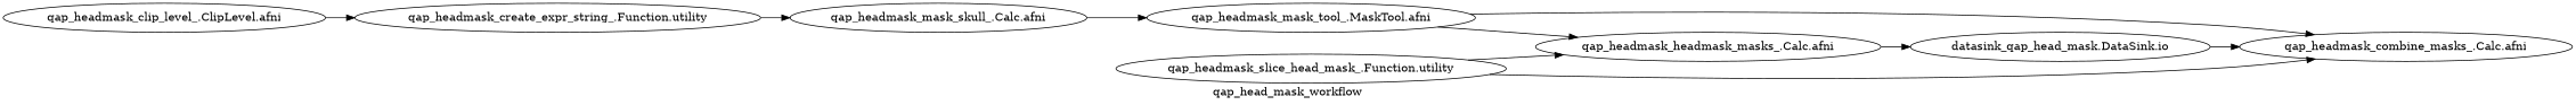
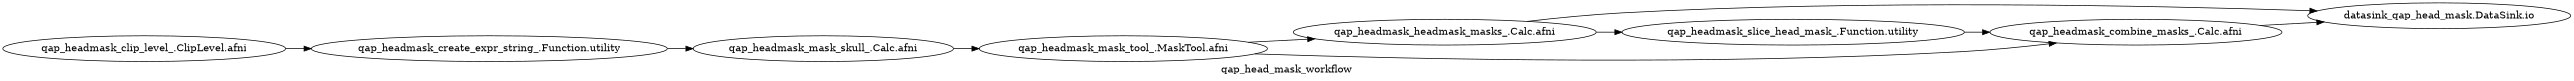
  digraph {
    label=qap_head_mask_workflow
    rankdir=LR
    n1 [label="qap_headmask_clip_level_.ClipLevel.afni"]
    n2 [label="qap_headmask_create_expr_string_.Function.utility"]
    n3 [label="qap_headmask_mask_skull_.Calc.afni"]
    n4 [label="qap_headmask_slice_head_mask_.Function.utility"]
    n5 [label="qap_headmask_headmask_masks_.Calc.afni"]
    n6 [label="qap_headmask_combine_masks_.Calc.afni"]
    n7 [label="datasink_qap_head_mask.DataSink.io"]
    n8 [label="qap_headmask_mask_tool_.MaskTool.afni"]
    n1 -> n2
    n2 -> n3
    n3 -> n8
-   n4 -> n5
+   n5 -> n4
    n4 -> n6
    n5 -> n7
-   n7 -> n6
+   n6 -> n7
    n8 -> n5
    n8 -> n6
  }
